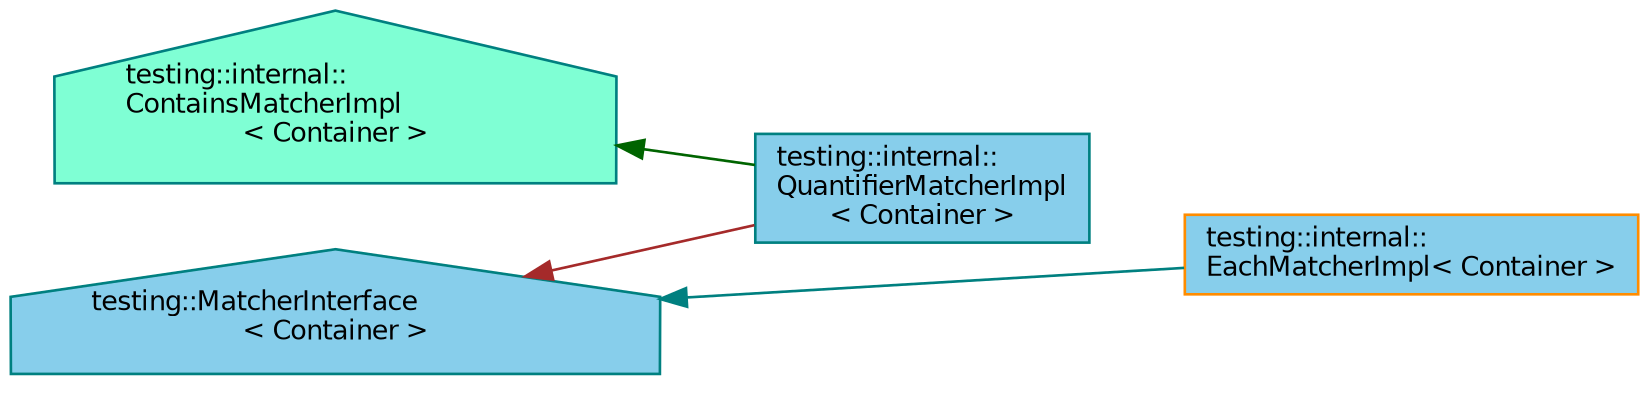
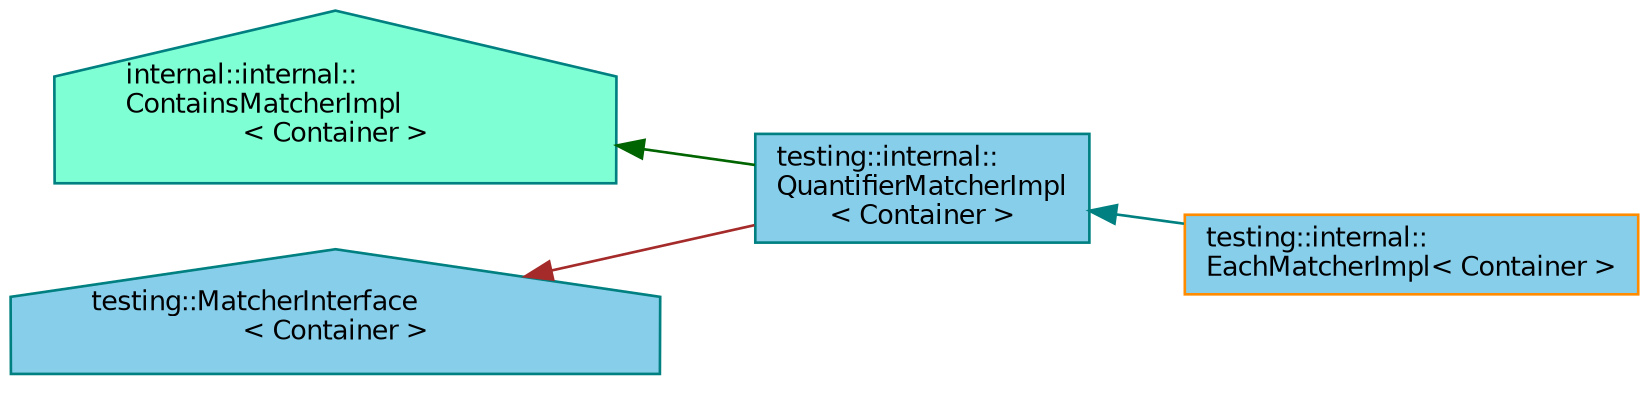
  digraph {
    rankdir=LR
    node [color=teal fillcolor=skyblue fontname=Helvetica fontsize=10 shape=box style=filled]
    edge [dir=back fontname=Helvetica fontsize=10 labelfontname=Helvetica labelfontsize=10 style=solid]
    n1 [fontcolor=black height=0.2 label="testing::internal::\lQuantifierMatcherImpl\l\< Container \>" width=0.4]
    n2 [color=darkorange height=0.2 label="testing::internal::\lEachMatcherImpl\< Container \>" width=0.4]
-   n3 [fillcolor=aquamarine height=0.2 label="testing::internal::\lContainsMatcherImpl\l\< Container \>" shape=house width=0.4]
+   n3 [fillcolor=aquamarine height=0.2 label="internal::internal::\lContainsMatcherImpl\l\< Container \>" shape=house width=0.4]
    n4 [height=0.2 label="testing::MatcherInterface\l\< Container \>" shape=house width=0.4]
-   n4 -> n2 [color=teal]
+   n1 -> n2 [color=teal]
    n3 -> n1 [color=darkgreen]
    n4 -> n1 [color=brown]
  }
